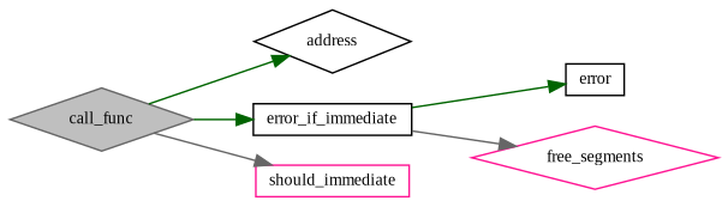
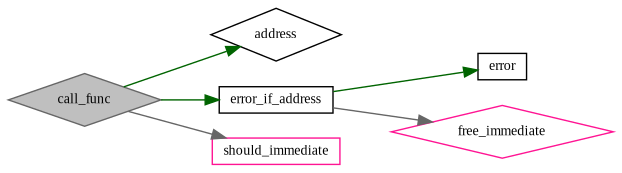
  digraph {
    fontname="Liberation Serif"
    rankdir=LR
    node [color=black fillcolor=white fontname="Liberation Serif" fontsize=10 shape=diamond style=filled]
    edge [color=darkgreen fontname="Liberation Serif" fontsize=10 labelfontname=FreeSans labelfontsize=10 style=solid]
    n1 [color=gray40 fillcolor=grey75 fontcolor=black height=0.2 label=call_func width=0.4]
    n2 [height=0.2 label=address width=0.4]
-   n3 [height=0.2 label=error_if_immediate shape=box width=0.4]
+   n3 [height=0.2 label=error_if_address shape=box width=0.4]
    n4 [color=deeppink height=0.2 label=should_immediate shape=box width=0.4]
    n5 [height=0.2 label=error shape=box width=0.4]
-   n6 [color=deeppink height=0.2 label=free_segments width=0.4]
+   n6 [color=deeppink height=0.2 label=free_immediate width=0.4]
    n1 -> n2
    n1 -> n3
    n1 -> n4 [color=gray40]
    n3 -> n5
    n3 -> n6 [color=gray40]
  }
